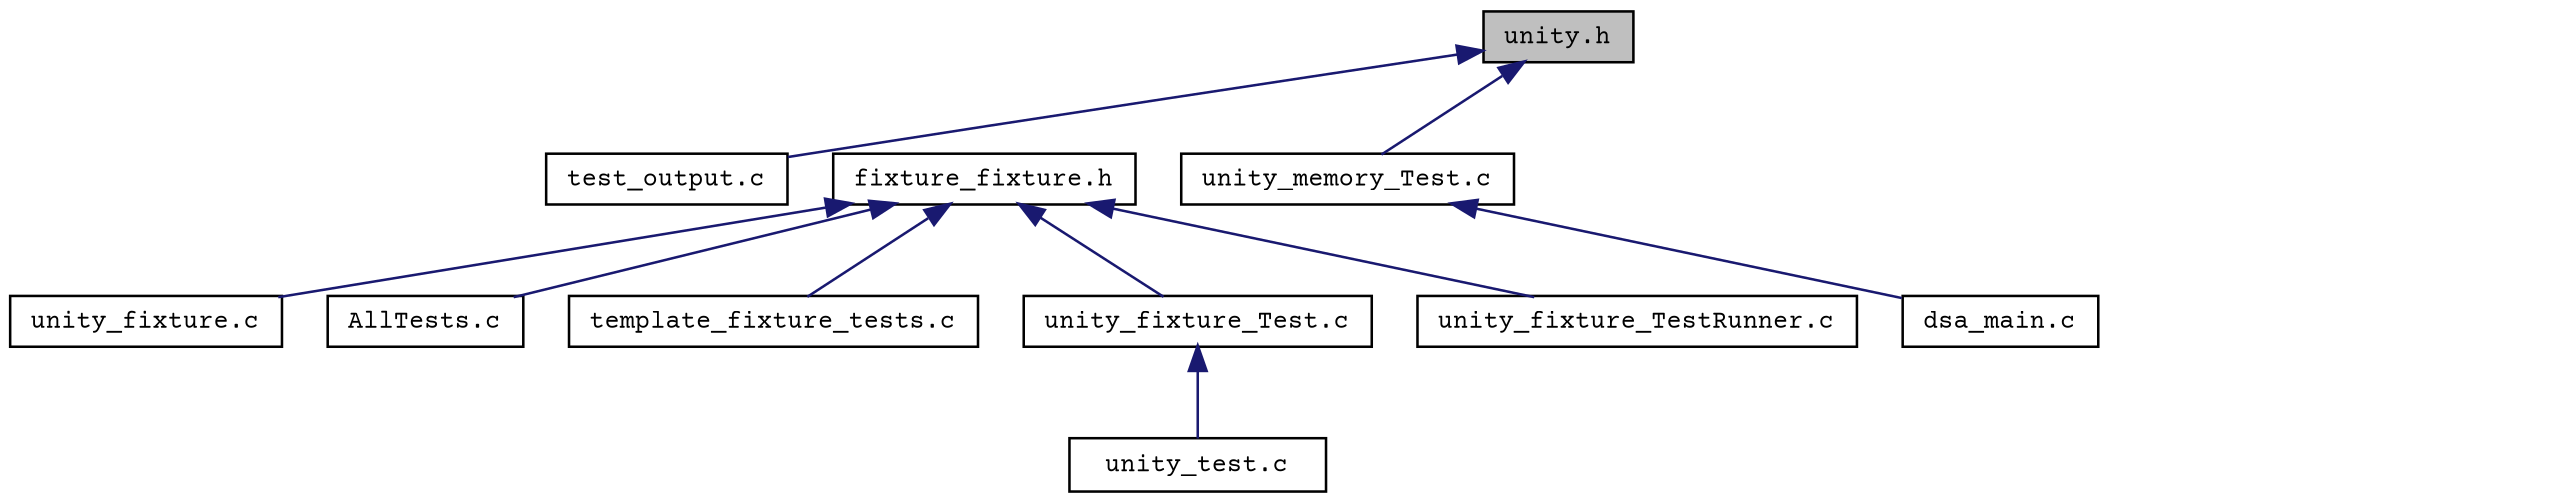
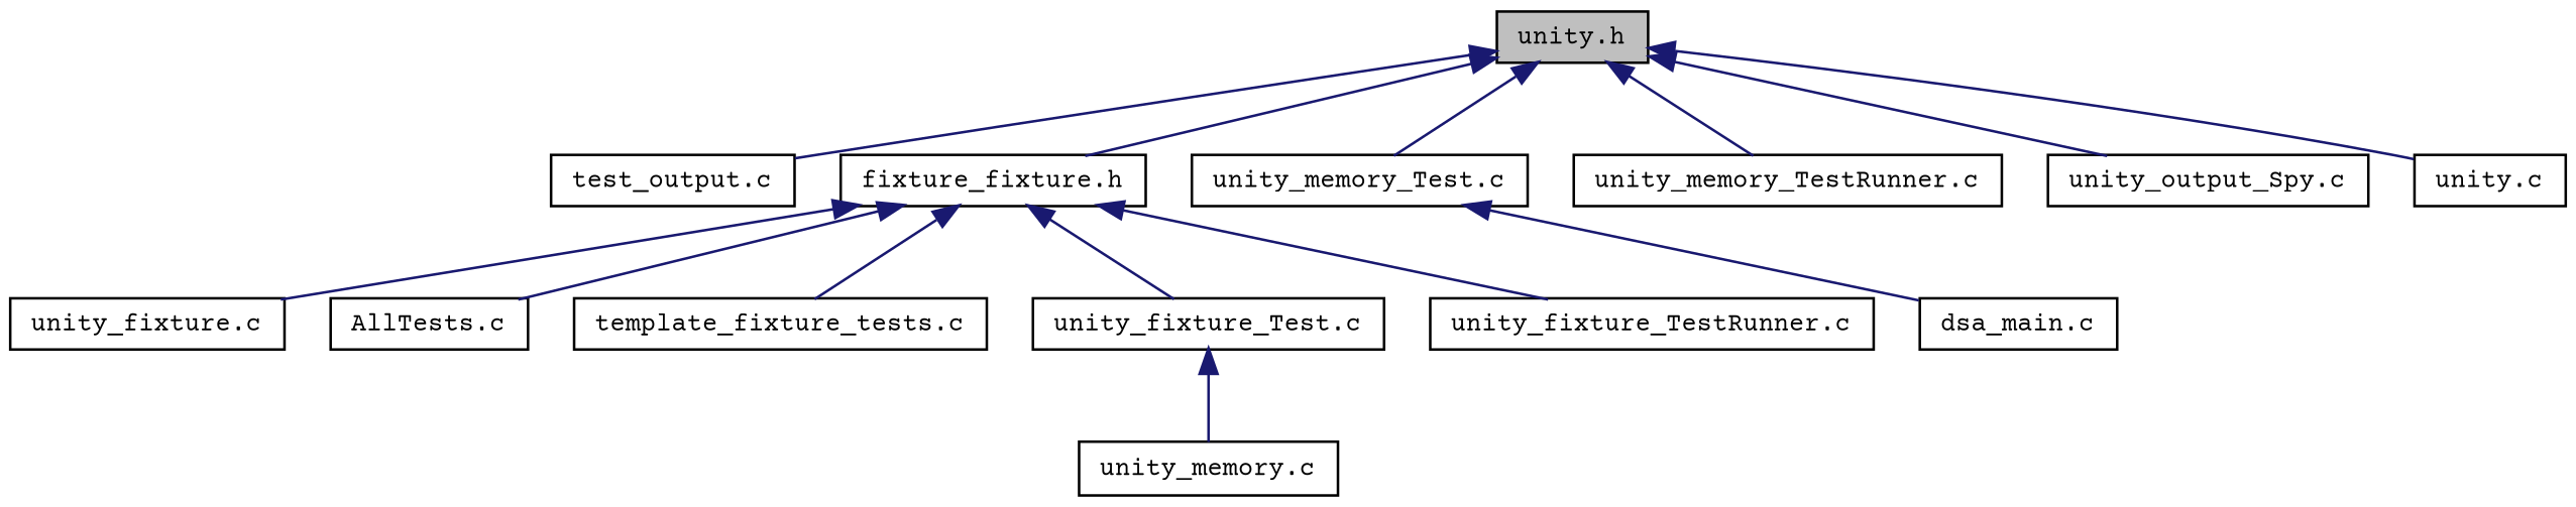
  digraph {
    fontname="Courier Prime"
    node [color=black fillcolor=white fontname="Courier Prime" fontsize=10 shape=record style=filled]
    edge [color=midnightblue dir=back fontname="Courier Prime" fontsize=10 labelfontname=Helvetica labelfontsize=10 style=solid]
    n1 [fillcolor=grey75 fontcolor=black height=0.2 label="unity.h" width=0.4]
    n2 [height=0.2 label="test_output.c" width=0.4]
    n3 [height=0.2 label="fixture_fixture.h" width=0.4]
    n4 [height=0.2 label="unity_memory_Test.c" width=0.4]
+   n5 [height=0.2 label="unity_memory_TestRunner.c" width=0.4]
+   n6 [height=0.2 label="unity_output_Spy.c" width=0.4]
+   n7 [height=0.2 label="unity.c" width=0.4]
    n8 [height=0.2 label="dsa_main.c" width=0.4]
    n9 [height=0.2 label="unity_fixture.c" width=0.4]
    n10 [height=0.2 label="AllTests.c" width=0.4]
    n11 [height=0.2 label="template_fixture_tests.c" width=0.4]
    n12 [height=0.2 label="unity_fixture_Test.c" width=0.4]
    n13 [height=0.2 label="unity_fixture_TestRunner.c" width=0.4]
-   n14 [height=0.2 label="unity_test.c" width=0.4]
+   n14 [height=0.2 label="unity_memory.c" width=0.4]
    n1 -> n2
+   n1 -> n3
    n1 -> n4
+   n1 -> n5
+   n1 -> n6
+   n1 -> n7
    n3 -> n9
    n3 -> n10
    n3 -> n11
    n3 -> n12
    n3 -> n13
    n4 -> n8
    n12 -> n14
  }
